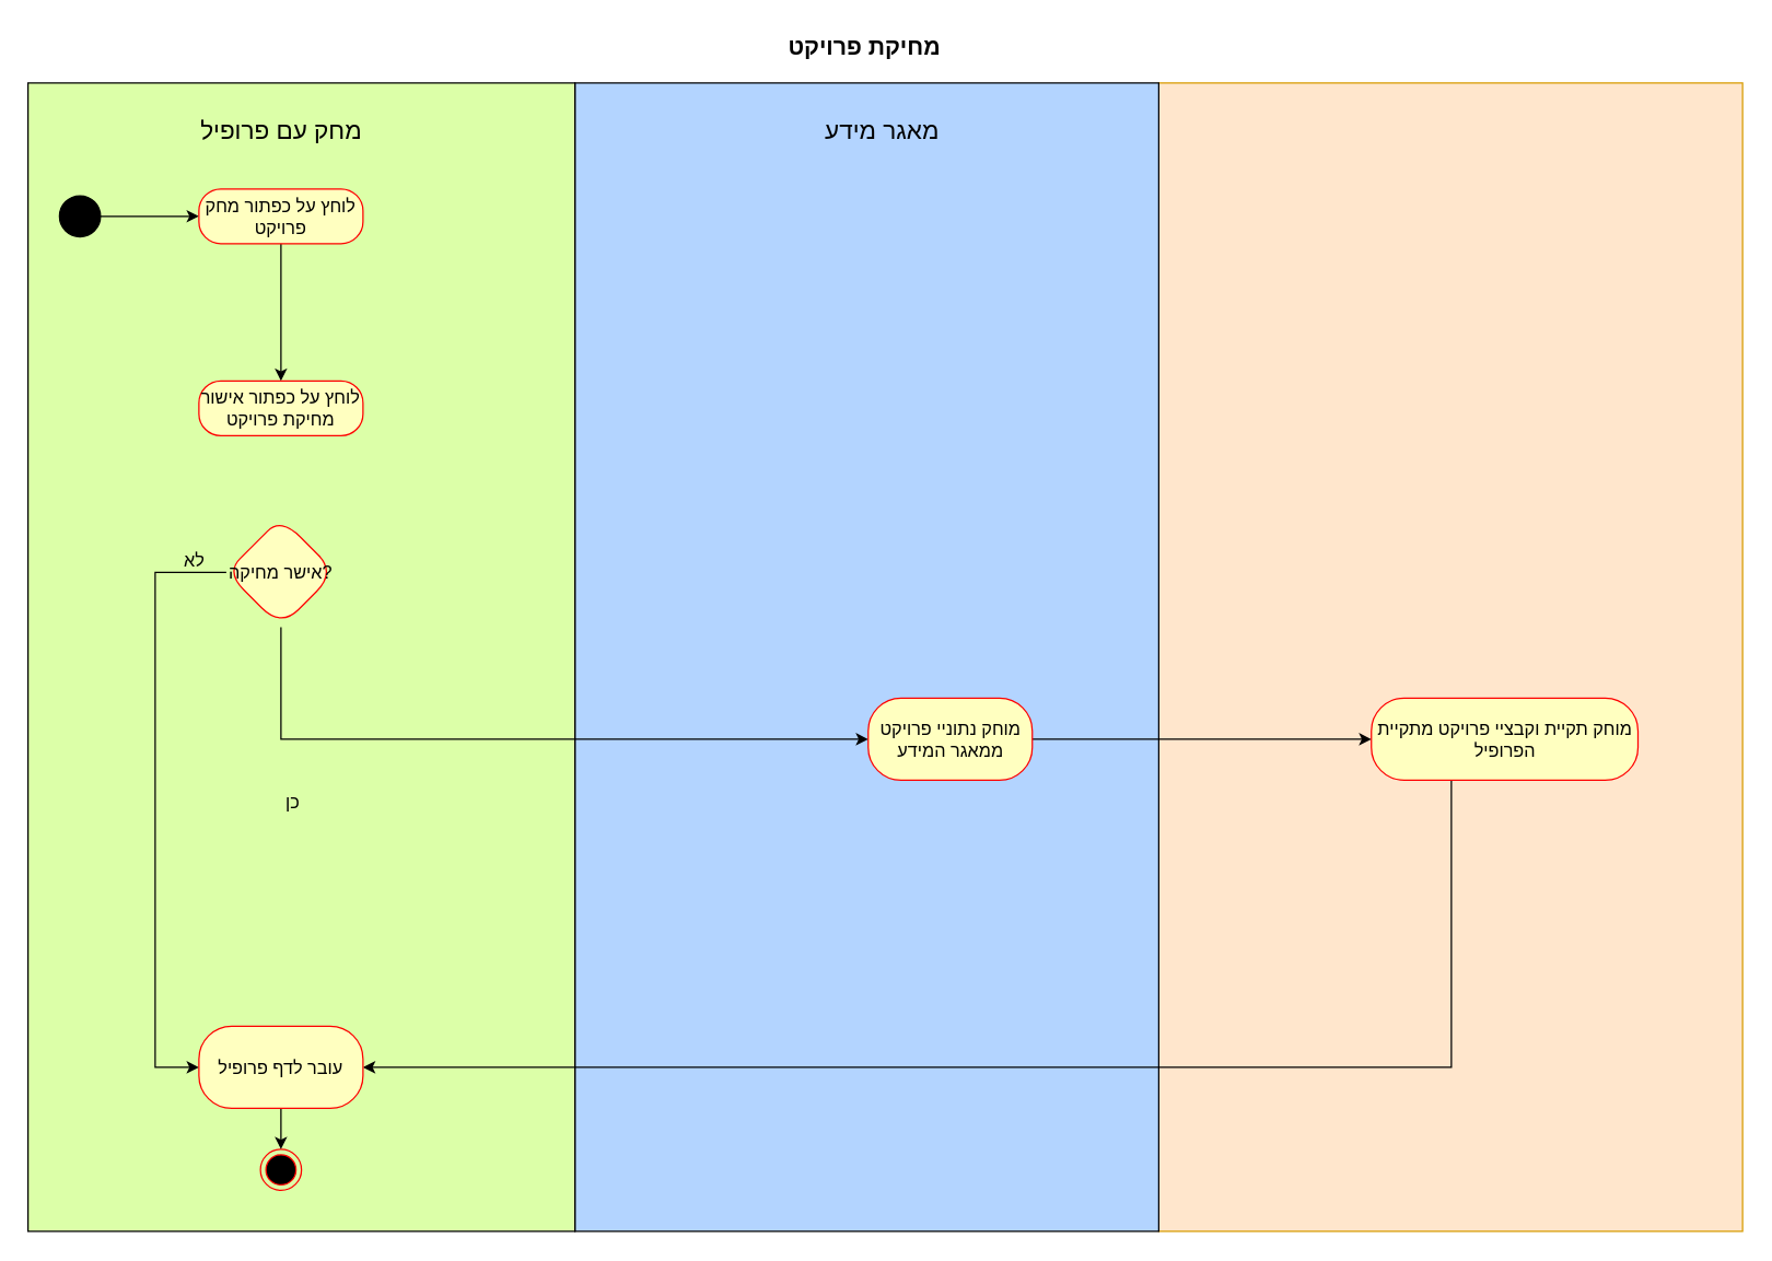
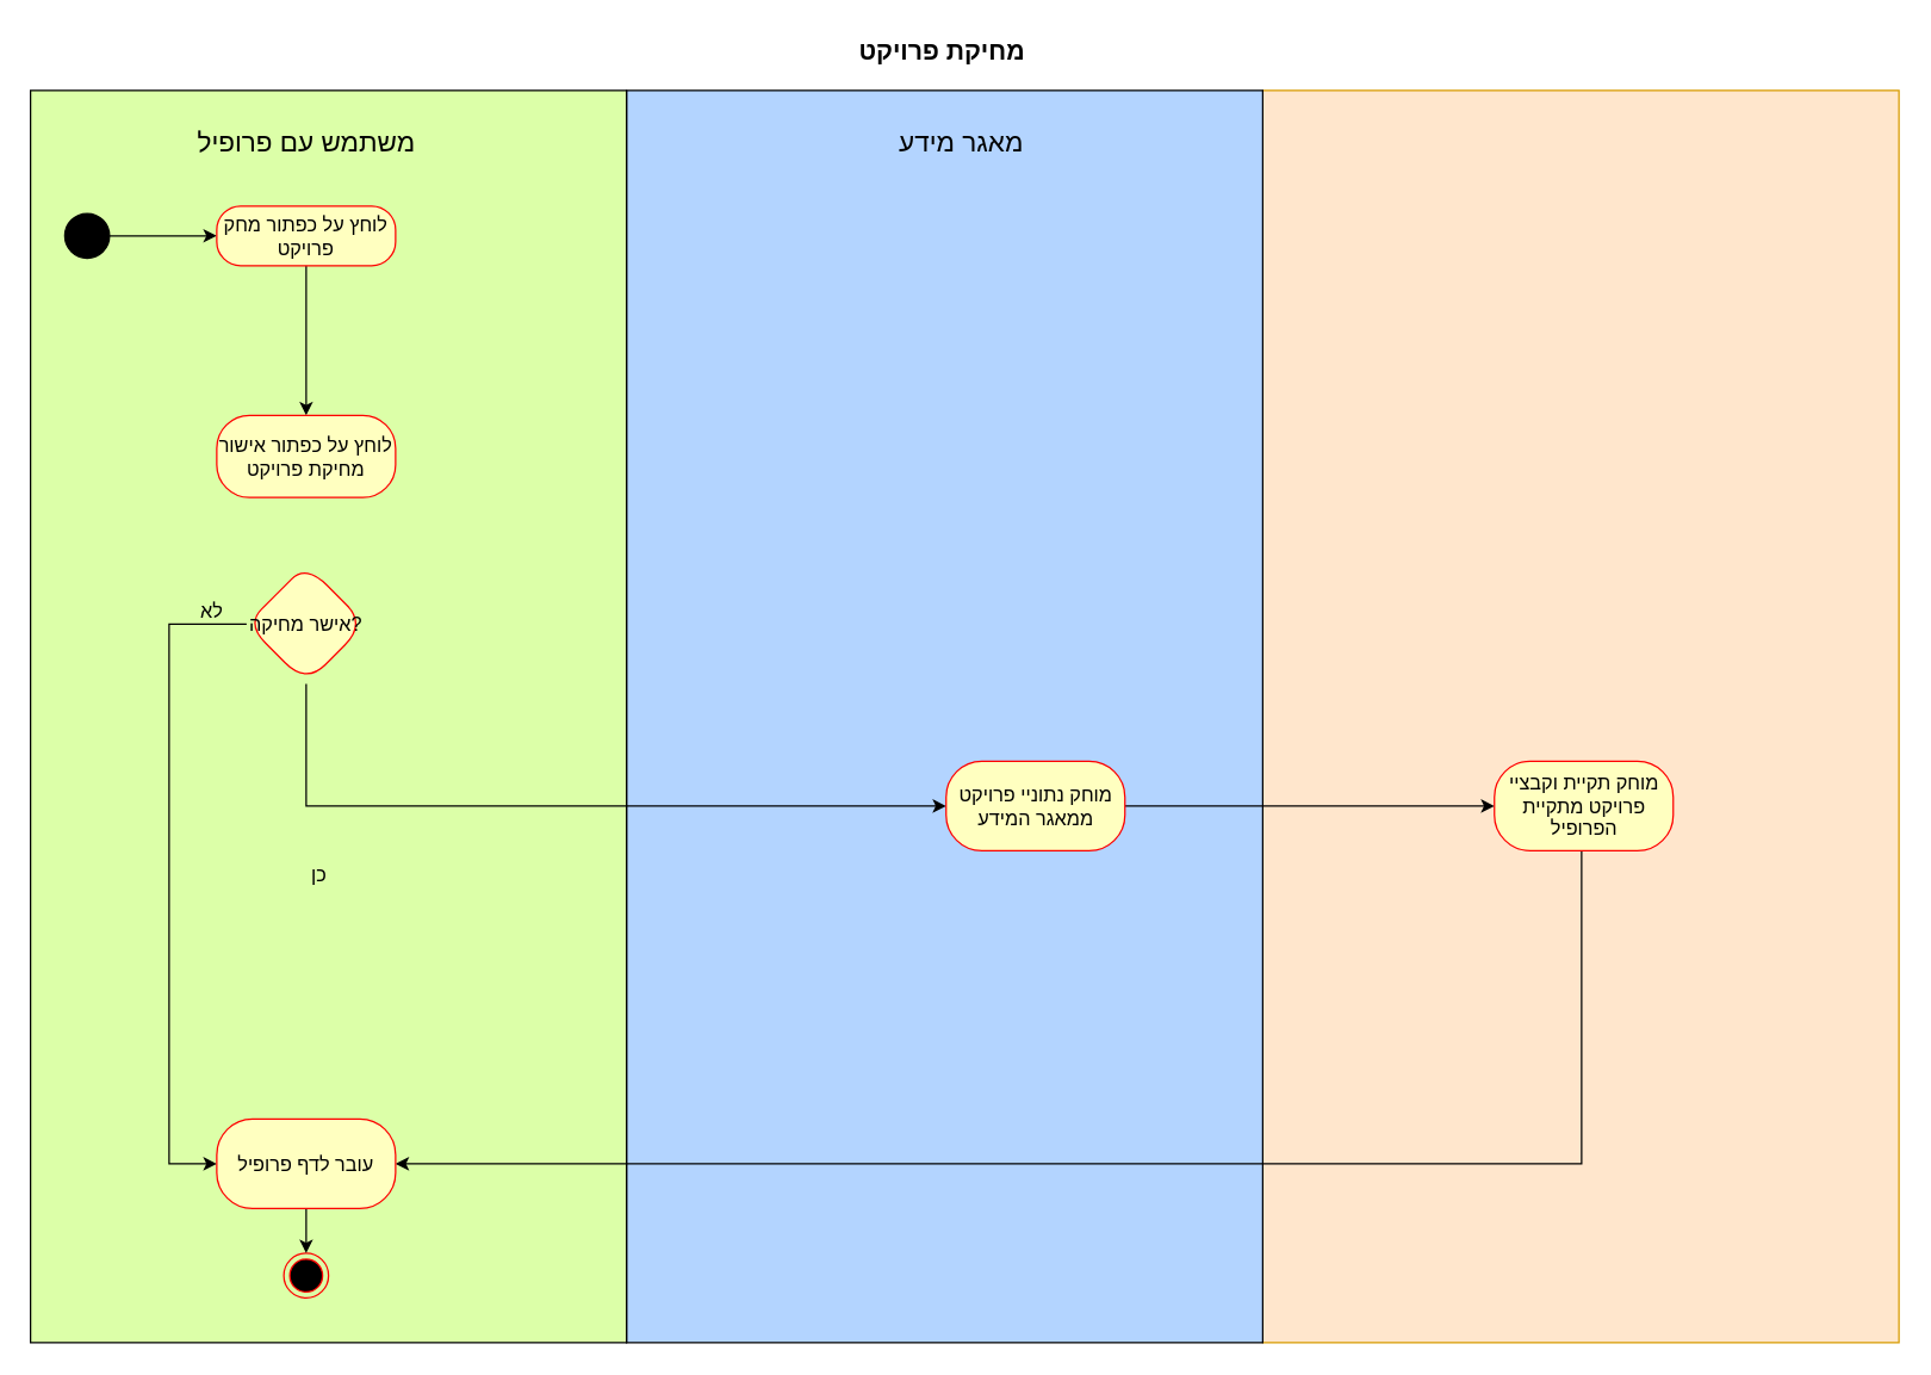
  <mxCell id="0" />
  <mxCell id="1" parent="0" />
  <mxCell id="2" value="" style="rounded=0;whiteSpace=wrap;html=1;fillColor=#ffe6cc;strokeColor=#d79b00;" vertex="1" parent="1"><mxGeometry x="847" y="60" width="427" height="840" as="geometry" /></mxCell>
  <mxCell id="3" value="" style="rounded=0;whiteSpace=wrap;html=1;fillColor=#DCFFA8;" vertex="1" parent="1"><mxGeometry x="20" y="60" width="400" height="840" as="geometry" /></mxCell>
  <mxCell id="4" value="" style="rounded=0;whiteSpace=wrap;html=1;fillColor=#B3D4FF;" vertex="1" parent="1"><mxGeometry x="420" y="60" width="427" height="840" as="geometry" /></mxCell>
  <mxCell id="5" value="" style="endArrow=none;html=1;rounded=0;" edge="1" parent="1"><mxGeometry width="50" height="50" relative="1" as="geometry"><mxPoint x="420" y="900" as="sourcePoint" /><mxPoint x="420" y="60" as="targetPoint" /></mxGeometry></mxCell>
- <mxCell id="6" value="&lt;span style=&quot;font-size: 18px&quot;&gt;מחק עם פרופיל&lt;/span&gt;" style="text;html=1;strokeColor=none;fillColor=none;align=center;verticalAlign=middle;whiteSpace=wrap;rounded=0;" vertex="1" parent="1"><mxGeometry x="112.5" y="80" width="185" height="30" as="geometry" /></mxCell>
+ <mxCell id="6" value="&lt;span style=&quot;font-size: 18px&quot;&gt;משתמש עם פרופיל&lt;/span&gt;" style="text;html=1;strokeColor=none;fillColor=none;align=center;verticalAlign=middle;whiteSpace=wrap;rounded=0;" vertex="1" parent="1"><mxGeometry x="112.5" y="80" width="185" height="30" as="geometry" /></mxCell>
  <mxCell id="7" value="&lt;font style=&quot;font-size: 18px&quot;&gt;מאגר מידע&lt;/font&gt;" style="text;html=1;strokeColor=none;fillColor=none;align=center;verticalAlign=middle;whiteSpace=wrap;rounded=0;" vertex="1" parent="1"><mxGeometry x="590" y="80" width="110" height="30" as="geometry" /></mxCell>
  <mxCell id="8" style="edgeStyle=orthogonalEdgeStyle;rounded=0;orthogonalLoop=1;jettySize=auto;html=1;entryX=0;entryY=0.5;entryDx=0;entryDy=0;" edge="1" parent="1" source="9" target="16"><mxGeometry relative="1" as="geometry" /></mxCell>
  <mxCell id="9" value="" style="ellipse;whiteSpace=wrap;html=1;aspect=fixed;fontSize=18;fillColor=#000000;" vertex="1" parent="1"><mxGeometry x="43" y="142.5" width="30" height="30" as="geometry" /></mxCell>
  <mxCell id="10" value="" style="edgeStyle=orthogonalEdgeStyle;rounded=0;orthogonalLoop=1;jettySize=auto;html=1;fontSize=11;entryX=0.5;entryY=0;entryDx=0;entryDy=0;exitX=0.5;exitY=1;exitDx=0;exitDy=0;" edge="1" parent="1" source="16" target="17"><mxGeometry relative="1" as="geometry"><mxPoint x="205" y="200" as="sourcePoint" /><mxPoint x="205" y="270" as="targetPoint" /></mxGeometry></mxCell>
  <mxCell id="11" value="" style="ellipse;html=1;shape=endState;fillColor=#000000;strokeColor=#ff0000;fontSize=11;" vertex="1" parent="1"><mxGeometry x="190" y="840" width="30" height="30" as="geometry" /></mxCell>
  <mxCell id="12" value="מחיקת פרויקט" style="text;html=1;strokeColor=none;fillColor=none;align=center;verticalAlign=middle;whiteSpace=wrap;rounded=0;fontStyle=1;fontSize=17;" vertex="1" parent="1"><mxGeometry x="566.5" y="20" width="130" height="30" as="geometry" /></mxCell>
  <mxCell id="13" value="&lt;font style=&quot;font-size: 13px&quot;&gt;כן&lt;/font&gt;" style="text;html=1;strokeColor=none;fillColor=none;align=center;verticalAlign=middle;whiteSpace=wrap;rounded=0;" vertex="1" parent="1"><mxGeometry x="179" y="577" width="70" height="18" as="geometry" /></mxCell>
  <mxCell id="14" style="edgeStyle=orthogonalEdgeStyle;rounded=0;orthogonalLoop=1;jettySize=auto;html=1;exitX=0.5;exitY=1;exitDx=0;exitDy=0;" edge="1" parent="1" source="13" target="13"><mxGeometry relative="1" as="geometry" /></mxCell>
  <mxCell id="15" value="&lt;font style=&quot;font-size: 13px&quot;&gt;לא&lt;/font&gt;" style="text;html=1;strokeColor=none;fillColor=none;align=center;verticalAlign=middle;whiteSpace=wrap;rounded=0;" vertex="1" parent="1"><mxGeometry x="106.5" y="400" width="70" height="18" as="geometry" /></mxCell>
  <mxCell id="16" value="&lt;font style=&quot;font-size: 13px&quot;&gt;לוחץ על כפתור מחק פרויקט&lt;/font&gt;" style="rounded=1;whiteSpace=wrap;html=1;arcSize=40;fontColor=#000000;fillColor=#ffffc0;strokeColor=#ff0000;fontSize=13;" vertex="1" parent="1"><mxGeometry x="145" y="137.5" width="120" height="40" as="geometry" /></mxCell>
- <mxCell id="17" value="&lt;font style=&quot;font-size: 13px&quot;&gt;לוחץ על כפתור אישור מחיקת פרויקט&lt;/font&gt;" style="rounded=1;whiteSpace=wrap;html=1;arcSize=40;fontColor=#000000;fillColor=#ffffc0;strokeColor=#ff0000;fontSize=13;" vertex="1" parent="1"><mxGeometry x="145" y="278" width="120" height="40" as="geometry" /></mxCell>
+ <mxCell id="17" value="&lt;font style=&quot;font-size: 13px&quot;&gt;לוחץ על כפתור אישור מחיקת פרויקט&lt;/font&gt;" style="rounded=1;whiteSpace=wrap;html=1;arcSize=40;fontColor=#000000;fillColor=#ffffc0;strokeColor=#ff0000;fontSize=13;" vertex="1" parent="1"><mxGeometry x="145" y="278" width="120" height="55" as="geometry" /></mxCell>
  <mxCell id="18" value="" style="edgeStyle=orthogonalEdgeStyle;rounded=0;orthogonalLoop=1;jettySize=auto;html=1;entryX=0;entryY=0.5;entryDx=0;entryDy=0;" edge="1" parent="1" source="20" target="22"><mxGeometry relative="1" as="geometry"><Array as="points"><mxPoint x="205" y="540" /></Array></mxGeometry></mxCell>
  <mxCell id="19" value="" style="edgeStyle=orthogonalEdgeStyle;rounded=0;orthogonalLoop=1;jettySize=auto;html=1;entryX=0;entryY=0.5;entryDx=0;entryDy=0;" edge="1" parent="1" source="20" target="26"><mxGeometry relative="1" as="geometry"><mxPoint x="97" y="640" as="targetPoint" /><Array as="points"><mxPoint x="113" y="418" /><mxPoint x="113" y="780" /></Array></mxGeometry></mxCell>
  <mxCell id="20" value="אישר מחיקה?" style="rhombus;whiteSpace=wrap;html=1;rounded=1;fontSize=13;fontColor=#000000;strokeColor=#ff0000;fillColor=#ffffc0;arcSize=40;" vertex="1" parent="1"><mxGeometry x="165" y="378" width="80" height="80" as="geometry" /></mxCell>
  <mxCell id="21" style="edgeStyle=orthogonalEdgeStyle;rounded=0;orthogonalLoop=1;jettySize=auto;html=1;entryX=0;entryY=0.5;entryDx=0;entryDy=0;" edge="1" parent="1" source="22" target="24"><mxGeometry relative="1" as="geometry" /></mxCell>
  <mxCell id="22" value="מוחק נתוניי פרויקט ממאגר המידע" style="whiteSpace=wrap;html=1;rounded=1;fontSize=13;fontColor=#000000;strokeColor=#ff0000;fillColor=#ffffc0;arcSize=40;" vertex="1" parent="1"><mxGeometry x="634.5" y="510" width="120" height="60" as="geometry" /></mxCell>
  <mxCell id="23" value="" style="edgeStyle=orthogonalEdgeStyle;rounded=0;orthogonalLoop=1;jettySize=auto;html=1;entryX=1;entryY=0.5;entryDx=0;entryDy=0;" edge="1" parent="1" source="24" target="26"><mxGeometry relative="1" as="geometry"><Array as="points"><mxPoint x="1061" y="780" /></Array></mxGeometry></mxCell>
- <mxCell id="24" value="מוחק תקיית וקבציי פרויקט מתקיית הפרופיל" style="whiteSpace=wrap;html=1;rounded=1;fontSize=13;fontColor=#000000;strokeColor=#ff0000;fillColor=#ffffc0;arcSize=40;" vertex="1" parent="1"><mxGeometry x="1002.5" y="510" width="195" height="60" as="geometry" /></mxCell>
+ <mxCell id="24" value="מוחק תקיית וקבציי פרויקט מתקיית הפרופיל" style="whiteSpace=wrap;html=1;rounded=1;fontSize=13;fontColor=#000000;strokeColor=#ff0000;fillColor=#ffffc0;arcSize=40;" vertex="1" parent="1"><mxGeometry x="1002.5" y="510" width="120" height="60" as="geometry" /></mxCell>
  <mxCell id="25" style="edgeStyle=orthogonalEdgeStyle;rounded=0;orthogonalLoop=1;jettySize=auto;html=1;entryX=0.5;entryY=0;entryDx=0;entryDy=0;" edge="1" parent="1" source="26" target="11"><mxGeometry relative="1" as="geometry" /></mxCell>
  <mxCell id="26" value="עובר לדף פרופיל" style="whiteSpace=wrap;html=1;rounded=1;fontSize=13;fontColor=#000000;strokeColor=#ff0000;fillColor=#ffffc0;arcSize=40;" vertex="1" parent="1"><mxGeometry x="145" y="750" width="120" height="60" as="geometry" /></mxCell>
